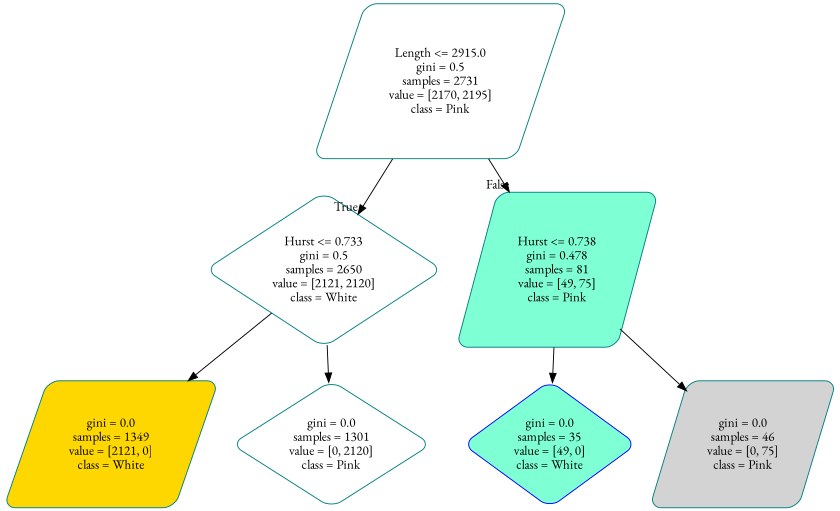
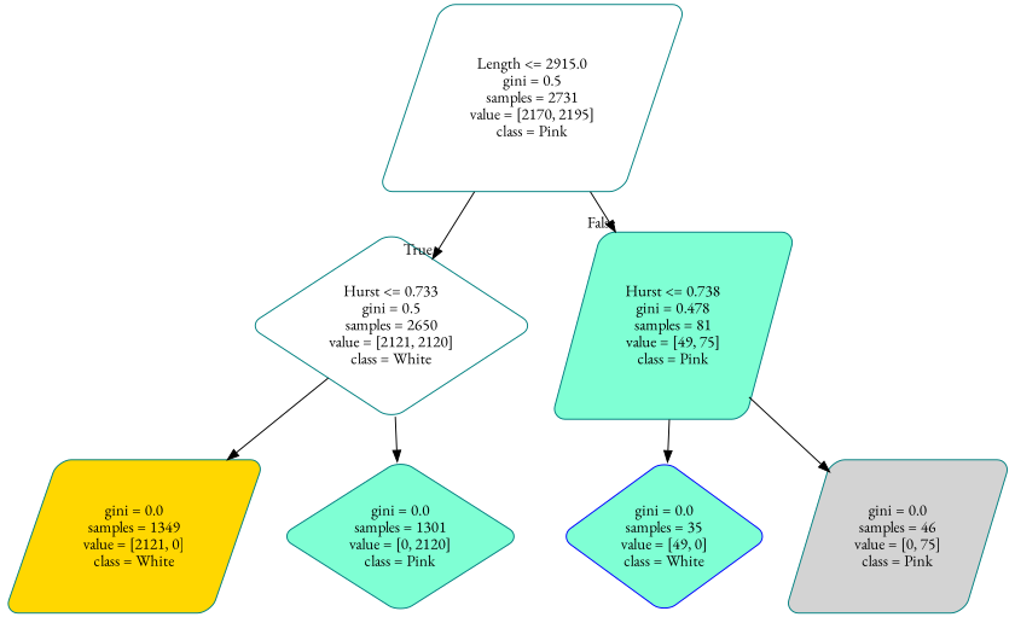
  digraph {
    fontname="EB Garamond"
    node [color=teal fillcolor=aquamarine fontname="EB Garamond" shape=parallelogram style="filled, rounded"]
    edge [fontname="EB Garamond"]
    n1 [fillcolor=white label="Length <= 2915.0\ngini = 0.5\nsamples = 2731\nvalue = [2170, 2195]\nclass = Pink"]
    n2 [fillcolor=white label="Hurst <= 0.733\ngini = 0.5\nsamples = 2650\nvalue = [2121, 2120]\nclass = White" shape=diamond]
    n3 [label="Hurst <= 0.738\ngini = 0.478\nsamples = 81\nvalue = [49, 75]\nclass = Pink"]
    n4 [fillcolor=gold label="gini = 0.0\nsamples = 1349\nvalue = [2121, 0]\nclass = White"]
-   n5 [fillcolor=white label="gini = 0.0\nsamples = 1301\nvalue = [0, 2120]\nclass = Pink" shape=diamond]
+   n5 [label="gini = 0.0\nsamples = 1301\nvalue = [0, 2120]\nclass = Pink" shape=diamond]
    n6 [color=blue label="gini = 0.0\nsamples = 35\nvalue = [49, 0]\nclass = White" shape=diamond]
    n7 [fillcolor=lightgrey label="gini = 0.0\nsamples = 46\nvalue = [0, 75]\nclass = Pink"]
    n1 -> n2 [headlabel=True labelangle=45 labeldistance=2.5]
    n1 -> n3 [headlabel=False labelangle=-45 labeldistance=2.5]
    n2 -> n4
    n2 -> n5
    n3 -> n6
    n3 -> n7
  }
